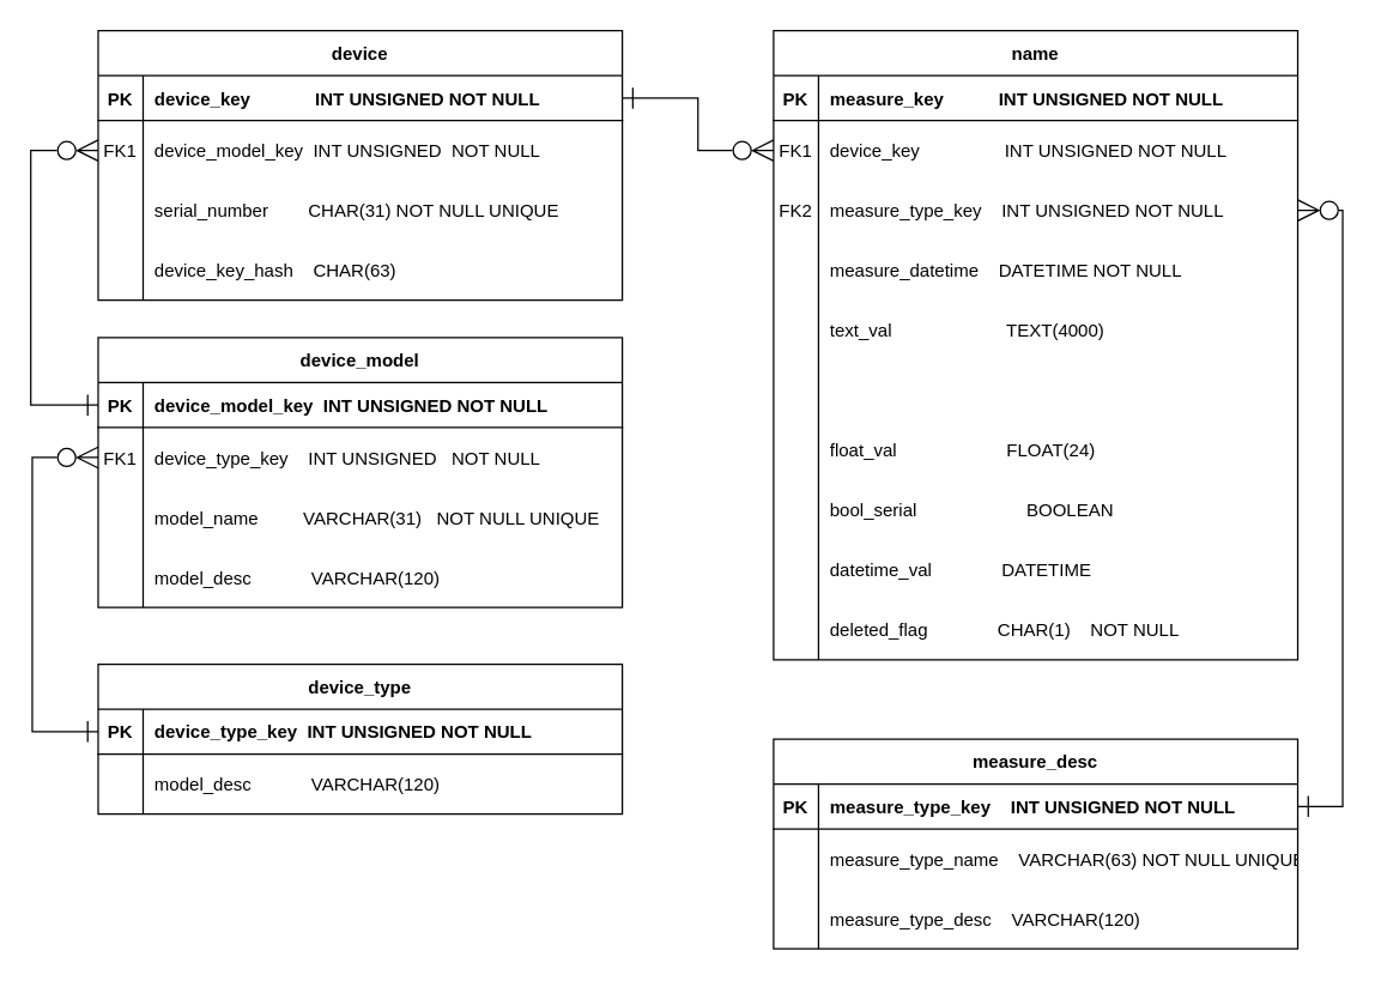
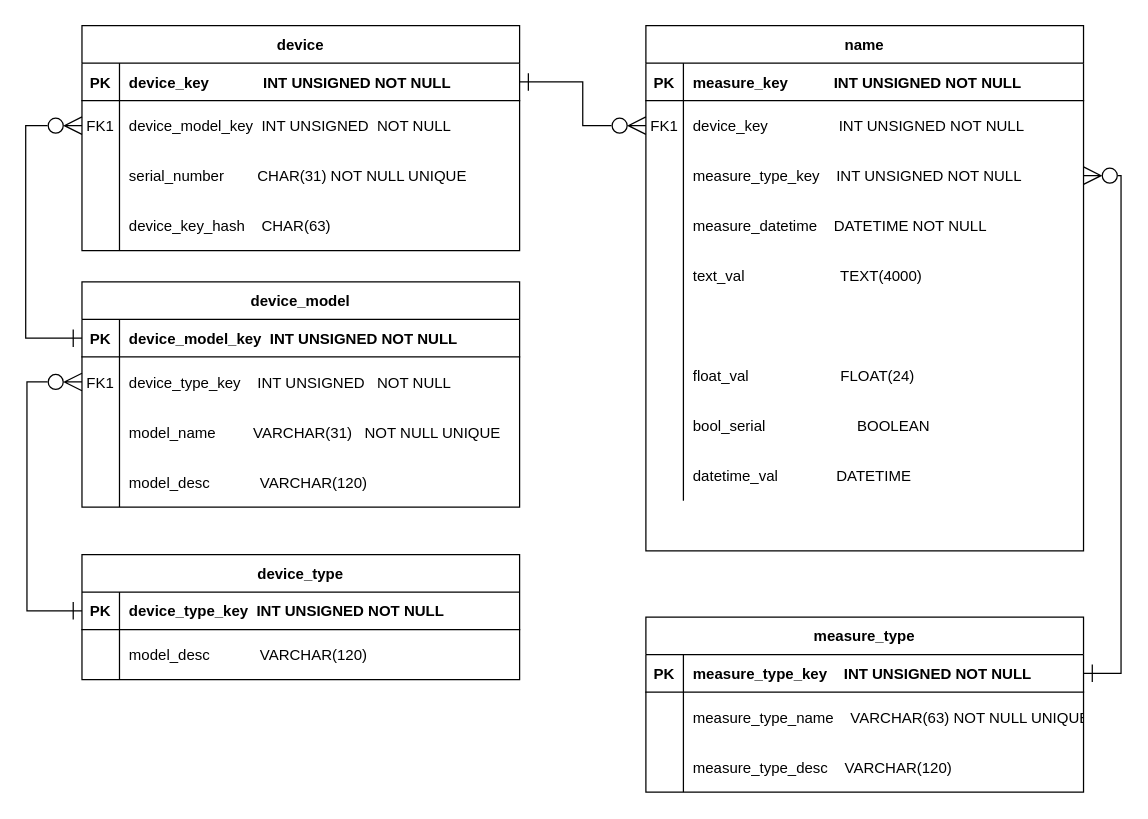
  <mxCell id="0" />
  <mxCell id="1" parent="0" />
  <mxCell id="2" value="device" style="shape=table;startSize=30;container=1;collapsible=1;childLayout=tableLayout;fixedRows=1;rowLines=0;fontStyle=1;align=center;resizeLast=1;" parent="1" vertex="1"><mxGeometry x="65" y="20" width="350" height="180" as="geometry" /></mxCell>
  <mxCell id="3" value="" style="shape=partialRectangle;collapsible=0;dropTarget=0;pointerEvents=0;fillColor=none;points=[[0,0.5],[1,0.5]];portConstraint=eastwest;top=0;left=0;right=0;bottom=1;" parent="2" vertex="1"><mxGeometry y="30" width="350" height="30" as="geometry" /></mxCell>
  <mxCell id="4" value="PK" style="shape=partialRectangle;overflow=hidden;connectable=0;fillColor=none;top=0;left=0;bottom=0;right=0;fontStyle=1;" parent="3" vertex="1"><mxGeometry width="30" height="30" as="geometry"><mxRectangle width="30" height="30" as="alternateBounds" /></mxGeometry></mxCell>
  <mxCell id="5" value="device_key             INT UNSIGNED NOT NULL " style="shape=partialRectangle;overflow=hidden;connectable=0;fillColor=none;top=0;left=0;bottom=0;right=0;align=left;spacingLeft=6;fontStyle=1;" parent="3" vertex="1"><mxGeometry x="30" width="320" height="30" as="geometry"><mxRectangle width="320" height="30" as="alternateBounds" /></mxGeometry></mxCell>
  <mxCell id="6" value="" style="shape=partialRectangle;collapsible=0;dropTarget=0;pointerEvents=0;fillColor=none;points=[[0,0.5],[1,0.5]];portConstraint=eastwest;top=0;left=0;right=0;bottom=0;" parent="2" vertex="1"><mxGeometry y="60" width="350" height="40" as="geometry" /></mxCell>
  <mxCell id="7" value="FK1" style="shape=partialRectangle;overflow=hidden;connectable=0;fillColor=none;top=0;left=0;bottom=0;right=0;" parent="6" vertex="1"><mxGeometry width="30" height="40" as="geometry"><mxRectangle width="30" height="40" as="alternateBounds" /></mxGeometry></mxCell>
  <mxCell id="8" value="device_model_key  INT UNSIGNED  NOT NULL" style="shape=partialRectangle;overflow=hidden;connectable=0;fillColor=none;top=0;left=0;bottom=0;right=0;align=left;spacingLeft=6;" parent="6" vertex="1"><mxGeometry x="30" width="320" height="40" as="geometry"><mxRectangle width="320" height="40" as="alternateBounds" /></mxGeometry></mxCell>
  <mxCell id="9" value="" style="shape=partialRectangle;collapsible=0;dropTarget=0;pointerEvents=0;fillColor=none;points=[[0,0.5],[1,0.5]];portConstraint=eastwest;top=0;left=0;right=0;bottom=0;" parent="2" vertex="1"><mxGeometry y="100" width="350" height="40" as="geometry" /></mxCell>
  <mxCell id="10" value="" style="shape=partialRectangle;overflow=hidden;connectable=0;fillColor=none;top=0;left=0;bottom=0;right=0;" parent="9" vertex="1"><mxGeometry width="30" height="40" as="geometry"><mxRectangle width="30" height="40" as="alternateBounds" /></mxGeometry></mxCell>
  <mxCell id="11" value="serial_number        CHAR(31) NOT NULL UNIQUE" style="shape=partialRectangle;overflow=hidden;connectable=0;fillColor=none;top=0;left=0;bottom=0;right=0;align=left;spacingLeft=6;" parent="9" vertex="1"><mxGeometry x="30" width="320" height="40" as="geometry"><mxRectangle width="320" height="40" as="alternateBounds" /></mxGeometry></mxCell>
  <mxCell id="12" value="" style="shape=partialRectangle;collapsible=0;dropTarget=0;pointerEvents=0;fillColor=none;points=[[0,0.5],[1,0.5]];portConstraint=eastwest;top=0;left=0;right=0;bottom=0;" parent="2" vertex="1"><mxGeometry y="140" width="350" height="40" as="geometry" /></mxCell>
  <mxCell id="13" value="" style="shape=partialRectangle;overflow=hidden;connectable=0;fillColor=none;top=0;left=0;bottom=0;right=0;" parent="12" vertex="1"><mxGeometry width="30" height="40" as="geometry"><mxRectangle width="30" height="40" as="alternateBounds" /></mxGeometry></mxCell>
  <mxCell id="14" value="device_key_hash    CHAR(63)" style="shape=partialRectangle;overflow=hidden;connectable=0;fillColor=none;top=0;left=0;bottom=0;right=0;align=left;spacingLeft=6;" parent="12" vertex="1"><mxGeometry x="30" width="320" height="40" as="geometry"><mxRectangle width="320" height="40" as="alternateBounds" /></mxGeometry></mxCell>
  <mxCell id="15" value="device_model" style="shape=table;startSize=30;container=1;collapsible=1;childLayout=tableLayout;fixedRows=1;rowLines=0;fontStyle=1;align=center;resizeLast=1;" parent="1" vertex="1"><mxGeometry x="65" y="225" width="350" height="180" as="geometry" /></mxCell>
  <mxCell id="16" value="" style="shape=partialRectangle;collapsible=0;dropTarget=0;pointerEvents=0;fillColor=none;points=[[0,0.5],[1,0.5]];portConstraint=eastwest;top=0;left=0;right=0;bottom=1;" parent="15" vertex="1"><mxGeometry y="30" width="350" height="30" as="geometry" /></mxCell>
  <mxCell id="17" value="PK" style="shape=partialRectangle;overflow=hidden;connectable=0;fillColor=none;top=0;left=0;bottom=0;right=0;fontStyle=1;" parent="16" vertex="1"><mxGeometry width="30" height="30" as="geometry"><mxRectangle width="30" height="30" as="alternateBounds" /></mxGeometry></mxCell>
  <mxCell id="18" value="device_model_key  INT UNSIGNED NOT NULL " style="shape=partialRectangle;overflow=hidden;connectable=0;fillColor=none;top=0;left=0;bottom=0;right=0;align=left;spacingLeft=6;fontStyle=1;" parent="16" vertex="1"><mxGeometry x="30" width="320" height="30" as="geometry"><mxRectangle width="320" height="30" as="alternateBounds" /></mxGeometry></mxCell>
  <mxCell id="19" value="" style="shape=partialRectangle;collapsible=0;dropTarget=0;pointerEvents=0;fillColor=none;points=[[0,0.5],[1,0.5]];portConstraint=eastwest;top=0;left=0;right=0;bottom=0;" parent="15" vertex="1"><mxGeometry y="60" width="350" height="40" as="geometry" /></mxCell>
  <mxCell id="20" value="FK1" style="shape=partialRectangle;overflow=hidden;connectable=0;fillColor=none;top=0;left=0;bottom=0;right=0;" parent="19" vertex="1"><mxGeometry width="30" height="40" as="geometry"><mxRectangle width="30" height="40" as="alternateBounds" /></mxGeometry></mxCell>
  <mxCell id="21" value="device_type_key    INT UNSIGNED   NOT NULL" style="shape=partialRectangle;overflow=hidden;connectable=0;fillColor=none;top=0;left=0;bottom=0;right=0;align=left;spacingLeft=6;" parent="19" vertex="1"><mxGeometry x="30" width="320" height="40" as="geometry"><mxRectangle width="320" height="40" as="alternateBounds" /></mxGeometry></mxCell>
  <mxCell id="22" value="" style="shape=partialRectangle;collapsible=0;dropTarget=0;pointerEvents=0;fillColor=none;points=[[0,0.5],[1,0.5]];portConstraint=eastwest;top=0;left=0;right=0;bottom=0;" parent="15" vertex="1"><mxGeometry y="100" width="350" height="40" as="geometry" /></mxCell>
  <mxCell id="23" value="" style="shape=partialRectangle;overflow=hidden;connectable=0;fillColor=none;top=0;left=0;bottom=0;right=0;" parent="22" vertex="1"><mxGeometry width="30" height="40" as="geometry"><mxRectangle width="30" height="40" as="alternateBounds" /></mxGeometry></mxCell>
  <mxCell id="24" value="model_name         VARCHAR(31)   NOT NULL UNIQUE" style="shape=partialRectangle;overflow=hidden;connectable=0;fillColor=none;top=0;left=0;bottom=0;right=0;align=left;spacingLeft=6;" parent="22" vertex="1"><mxGeometry x="30" width="320" height="40" as="geometry"><mxRectangle width="320" height="40" as="alternateBounds" /></mxGeometry></mxCell>
  <mxCell id="25" value="" style="shape=partialRectangle;collapsible=0;dropTarget=0;pointerEvents=0;fillColor=none;points=[[0,0.5],[1,0.5]];portConstraint=eastwest;top=0;left=0;right=0;bottom=0;" parent="15" vertex="1"><mxGeometry y="140" width="350" height="40" as="geometry" /></mxCell>
  <mxCell id="26" value="" style="shape=partialRectangle;overflow=hidden;connectable=0;fillColor=none;top=0;left=0;bottom=0;right=0;" parent="25" vertex="1"><mxGeometry width="30" height="40" as="geometry"><mxRectangle width="30" height="40" as="alternateBounds" /></mxGeometry></mxCell>
  <mxCell id="27" value="model_desc            VARCHAR(120)" style="shape=partialRectangle;overflow=hidden;connectable=0;fillColor=none;top=0;left=0;bottom=0;right=0;align=left;spacingLeft=6;" parent="25" vertex="1"><mxGeometry x="30" width="320" height="40" as="geometry"><mxRectangle width="320" height="40" as="alternateBounds" /></mxGeometry></mxCell>
  <mxCell id="28" style="edgeStyle=orthogonalEdgeStyle;rounded=0;orthogonalLoop=1;jettySize=auto;html=1;entryX=0;entryY=0.5;entryDx=0;entryDy=0;exitX=0;exitY=0.5;exitDx=0;exitDy=0;endSize=12;startSize=12;startArrow=ERone;startFill=0;endArrow=ERzeroToMany;endFill=0;" parent="1" source="30" target="19" edge="1"><mxGeometry relative="1" as="geometry"><Array as="points"><mxPoint x="21" y="488" /><mxPoint x="21" y="305" /></Array></mxGeometry></mxCell>
  <mxCell id="29" value="device_type" style="shape=table;startSize=30;container=1;collapsible=1;childLayout=tableLayout;fixedRows=1;rowLines=0;fontStyle=1;align=center;resizeLast=1;" parent="1" vertex="1"><mxGeometry x="65" y="443" width="350" height="100" as="geometry" /></mxCell>
  <mxCell id="30" value="" style="shape=partialRectangle;collapsible=0;dropTarget=0;pointerEvents=0;fillColor=none;points=[[0,0.5],[1,0.5]];portConstraint=eastwest;top=0;left=0;right=0;bottom=1;" parent="29" vertex="1"><mxGeometry y="30" width="350" height="30" as="geometry" /></mxCell>
  <mxCell id="31" value="PK" style="shape=partialRectangle;overflow=hidden;connectable=0;fillColor=none;top=0;left=0;bottom=0;right=0;fontStyle=1;" parent="30" vertex="1"><mxGeometry width="30" height="30" as="geometry"><mxRectangle width="30" height="30" as="alternateBounds" /></mxGeometry></mxCell>
  <mxCell id="32" value="device_type_key  INT UNSIGNED NOT NULL " style="shape=partialRectangle;overflow=hidden;connectable=0;fillColor=none;top=0;left=0;bottom=0;right=0;align=left;spacingLeft=6;fontStyle=1;" parent="30" vertex="1"><mxGeometry x="30" width="320" height="30" as="geometry"><mxRectangle width="320" height="30" as="alternateBounds" /></mxGeometry></mxCell>
  <mxCell id="33" value="" style="shape=partialRectangle;collapsible=0;dropTarget=0;pointerEvents=0;fillColor=none;points=[[0,0.5],[1,0.5]];portConstraint=eastwest;top=0;left=0;right=0;bottom=0;" parent="29" vertex="1"><mxGeometry y="60" width="350" height="40" as="geometry" /></mxCell>
  <mxCell id="34" value="" style="shape=partialRectangle;overflow=hidden;connectable=0;fillColor=none;top=0;left=0;bottom=0;right=0;" parent="33" vertex="1"><mxGeometry width="30" height="40" as="geometry"><mxRectangle width="30" height="40" as="alternateBounds" /></mxGeometry></mxCell>
  <mxCell id="35" value="model_desc            VARCHAR(120)" style="shape=partialRectangle;overflow=hidden;connectable=0;fillColor=none;top=0;left=0;bottom=0;right=0;align=left;spacingLeft=6;" parent="33" vertex="1"><mxGeometry x="30" width="320" height="40" as="geometry"><mxRectangle width="320" height="40" as="alternateBounds" /></mxGeometry></mxCell>
- <mxCell id="36" value="measure_desc" style="shape=table;startSize=30;container=1;collapsible=1;childLayout=tableLayout;fixedRows=1;rowLines=0;fontStyle=1;align=center;resizeLast=1;" parent="1" vertex="1"><mxGeometry x="516" y="493" width="350" height="140" as="geometry" /></mxCell>
+ <mxCell id="36" value="measure_type" style="shape=table;startSize=30;container=1;collapsible=1;childLayout=tableLayout;fixedRows=1;rowLines=0;fontStyle=1;align=center;resizeLast=1;" parent="1" vertex="1"><mxGeometry x="516" y="493" width="350" height="140" as="geometry" /></mxCell>
  <mxCell id="37" value="" style="shape=partialRectangle;collapsible=0;dropTarget=0;pointerEvents=0;fillColor=none;points=[[0,0.5],[1,0.5]];portConstraint=eastwest;top=0;left=0;right=0;bottom=1;" parent="36" vertex="1"><mxGeometry y="30" width="350" height="30" as="geometry" /></mxCell>
  <mxCell id="38" value="PK" style="shape=partialRectangle;overflow=hidden;connectable=0;fillColor=none;top=0;left=0;bottom=0;right=0;fontStyle=1;" parent="37" vertex="1"><mxGeometry width="30" height="30" as="geometry"><mxRectangle width="30" height="30" as="alternateBounds" /></mxGeometry></mxCell>
  <mxCell id="39" value="measure_type_key    INT UNSIGNED NOT NULL" style="shape=partialRectangle;overflow=hidden;connectable=0;fillColor=none;top=0;left=0;bottom=0;right=0;align=left;spacingLeft=6;fontStyle=1;" parent="37" vertex="1"><mxGeometry x="30" width="320" height="30" as="geometry"><mxRectangle width="320" height="30" as="alternateBounds" /></mxGeometry></mxCell>
  <mxCell id="40" value="" style="shape=partialRectangle;collapsible=0;dropTarget=0;pointerEvents=0;fillColor=none;points=[[0,0.5],[1,0.5]];portConstraint=eastwest;top=0;left=0;right=0;bottom=0;" parent="36" vertex="1"><mxGeometry y="60" width="350" height="40" as="geometry" /></mxCell>
  <mxCell id="41" value="" style="shape=partialRectangle;overflow=hidden;connectable=0;fillColor=none;top=0;left=0;bottom=0;right=0;" parent="40" vertex="1"><mxGeometry width="30" height="40" as="geometry"><mxRectangle width="30" height="40" as="alternateBounds" /></mxGeometry></mxCell>
  <mxCell id="42" value="measure_type_name    VARCHAR(63) NOT NULL UNIQUE" style="shape=partialRectangle;overflow=hidden;connectable=0;fillColor=none;top=0;left=0;bottom=0;right=0;align=left;spacingLeft=6;" parent="40" vertex="1"><mxGeometry x="30" width="320" height="40" as="geometry"><mxRectangle width="320" height="40" as="alternateBounds" /></mxGeometry></mxCell>
  <mxCell id="43" value="" style="shape=partialRectangle;collapsible=0;dropTarget=0;pointerEvents=0;fillColor=none;points=[[0,0.5],[1,0.5]];portConstraint=eastwest;top=0;left=0;right=0;bottom=0;" parent="36" vertex="1"><mxGeometry y="100" width="350" height="40" as="geometry" /></mxCell>
  <mxCell id="44" value="" style="shape=partialRectangle;overflow=hidden;connectable=0;fillColor=none;top=0;left=0;bottom=0;right=0;" parent="43" vertex="1"><mxGeometry width="30" height="40" as="geometry"><mxRectangle width="30" height="40" as="alternateBounds" /></mxGeometry></mxCell>
  <mxCell id="45" value="measure_type_desc    VARCHAR(120)" style="shape=partialRectangle;overflow=hidden;connectable=0;fillColor=none;top=0;left=0;bottom=0;right=0;align=left;spacingLeft=6;" parent="43" vertex="1"><mxGeometry x="30" width="320" height="40" as="geometry"><mxRectangle width="320" height="40" as="alternateBounds" /></mxGeometry></mxCell>
  <mxCell id="46" value="name" style="shape=table;startSize=30;container=1;collapsible=1;childLayout=tableLayout;fixedRows=1;rowLines=0;fontStyle=1;align=center;resizeLast=1;" parent="1" vertex="1"><mxGeometry x="516" y="20" width="350" height="420" as="geometry" /></mxCell>
  <mxCell id="47" value="" style="shape=partialRectangle;collapsible=0;dropTarget=0;pointerEvents=0;fillColor=none;points=[[0,0.5],[1,0.5]];portConstraint=eastwest;top=0;left=0;right=0;bottom=1;" parent="46" vertex="1"><mxGeometry y="30" width="350" height="30" as="geometry" /></mxCell>
  <mxCell id="48" value="PK" style="shape=partialRectangle;overflow=hidden;connectable=0;fillColor=none;top=0;left=0;bottom=0;right=0;fontStyle=1;" parent="47" vertex="1"><mxGeometry width="30" height="30" as="geometry"><mxRectangle width="30" height="30" as="alternateBounds" /></mxGeometry></mxCell>
  <mxCell id="49" value="measure_key           INT UNSIGNED NOT NULL" style="shape=partialRectangle;overflow=hidden;connectable=0;fillColor=none;top=0;left=0;bottom=0;right=0;align=left;spacingLeft=6;fontStyle=1;" parent="47" vertex="1"><mxGeometry x="30" width="320" height="30" as="geometry"><mxRectangle width="320" height="30" as="alternateBounds" /></mxGeometry></mxCell>
  <mxCell id="50" value="" style="shape=partialRectangle;collapsible=0;dropTarget=0;pointerEvents=0;fillColor=none;points=[[0,0.5],[1,0.5]];portConstraint=eastwest;top=0;left=0;right=0;bottom=0;" parent="46" vertex="1"><mxGeometry y="60" width="350" height="40" as="geometry" /></mxCell>
  <mxCell id="51" value="FK1" style="shape=partialRectangle;overflow=hidden;connectable=0;fillColor=none;top=0;left=0;bottom=0;right=0;" parent="50" vertex="1"><mxGeometry width="30" height="40" as="geometry"><mxRectangle width="30" height="40" as="alternateBounds" /></mxGeometry></mxCell>
  <mxCell id="52" value="device_key                 INT UNSIGNED NOT NULL" style="shape=partialRectangle;overflow=hidden;connectable=0;fillColor=none;top=0;left=0;bottom=0;right=0;align=left;spacingLeft=6;" parent="50" vertex="1"><mxGeometry x="30" width="320" height="40" as="geometry"><mxRectangle width="320" height="40" as="alternateBounds" /></mxGeometry></mxCell>
  <mxCell id="53" value="" style="shape=partialRectangle;collapsible=0;dropTarget=0;pointerEvents=0;fillColor=none;points=[[0,0.5],[1,0.5]];portConstraint=eastwest;top=0;left=0;right=0;bottom=0;" parent="46" vertex="1"><mxGeometry y="100" width="350" height="40" as="geometry" /></mxCell>
- <mxCell id="54" value="FK2" style="shape=partialRectangle;overflow=hidden;connectable=0;fillColor=none;top=0;left=0;bottom=0;right=0;" parent="53" vertex="1"><mxGeometry width="30" height="40" as="geometry"><mxRectangle width="30" height="40" as="alternateBounds" /></mxGeometry></mxCell>
  <mxCell id="55" value="measure_type_key    INT UNSIGNED NOT NULL" style="shape=partialRectangle;overflow=hidden;connectable=0;fillColor=none;top=0;left=0;bottom=0;right=0;align=left;spacingLeft=6;" parent="53" vertex="1"><mxGeometry x="30" width="320" height="40" as="geometry"><mxRectangle width="320" height="40" as="alternateBounds" /></mxGeometry></mxCell>
  <mxCell id="56" value="" style="shape=partialRectangle;collapsible=0;dropTarget=0;pointerEvents=0;fillColor=none;points=[[0,0.5],[1,0.5]];portConstraint=eastwest;top=0;left=0;right=0;bottom=0;" parent="46" vertex="1"><mxGeometry y="140" width="350" height="40" as="geometry" /></mxCell>
  <mxCell id="57" value="" style="shape=partialRectangle;overflow=hidden;connectable=0;fillColor=none;top=0;left=0;bottom=0;right=0;" parent="56" vertex="1"><mxGeometry width="30" height="40" as="geometry"><mxRectangle width="30" height="40" as="alternateBounds" /></mxGeometry></mxCell>
  <mxCell id="58" value="measure_datetime    DATETIME NOT NULL" style="shape=partialRectangle;overflow=hidden;connectable=0;fillColor=none;top=0;left=0;bottom=0;right=0;align=left;spacingLeft=6;" parent="56" vertex="1"><mxGeometry x="30" width="320" height="40" as="geometry"><mxRectangle width="320" height="40" as="alternateBounds" /></mxGeometry></mxCell>
  <mxCell id="59" value="" style="shape=partialRectangle;collapsible=0;dropTarget=0;pointerEvents=0;fillColor=none;points=[[0,0.5],[1,0.5]];portConstraint=eastwest;top=0;left=0;right=0;bottom=0;" parent="46" vertex="1"><mxGeometry y="180" width="350" height="40" as="geometry" /></mxCell>
  <mxCell id="60" value="" style="shape=partialRectangle;overflow=hidden;connectable=0;fillColor=none;top=0;left=0;bottom=0;right=0;" parent="59" vertex="1"><mxGeometry width="30" height="40" as="geometry"><mxRectangle width="30" height="40" as="alternateBounds" /></mxGeometry></mxCell>
  <mxCell id="61" value="text_val                       TEXT(4000)" style="shape=partialRectangle;overflow=hidden;connectable=0;fillColor=none;top=0;left=0;bottom=0;right=0;align=left;spacingLeft=6;" parent="59" vertex="1"><mxGeometry x="30" width="320" height="40" as="geometry"><mxRectangle width="320" height="40" as="alternateBounds" /></mxGeometry></mxCell>
  <mxCell id="62" value="" style="shape=partialRectangle;collapsible=0;dropTarget=0;pointerEvents=0;fillColor=none;points=[[0,0.5],[1,0.5]];portConstraint=eastwest;top=0;left=0;right=0;bottom=0;" parent="46" vertex="1"><mxGeometry y="220" width="350" height="40" as="geometry" /></mxCell>
  <mxCell id="63" value="" style="shape=partialRectangle;overflow=hidden;connectable=0;fillColor=none;top=0;left=0;bottom=0;right=0;" parent="62" vertex="1"><mxGeometry width="30" height="40" as="geometry"><mxRectangle width="30" height="40" as="alternateBounds" /></mxGeometry></mxCell>
  <mxCell id="64" value="" style="shape=partialRectangle;collapsible=0;dropTarget=0;pointerEvents=0;fillColor=none;points=[[0,0.5],[1,0.5]];portConstraint=eastwest;top=0;left=0;right=0;bottom=0;" parent="46" vertex="1"><mxGeometry y="260" width="350" height="40" as="geometry" /></mxCell>
  <mxCell id="65" value="" style="shape=partialRectangle;overflow=hidden;connectable=0;fillColor=none;top=0;left=0;bottom=0;right=0;" parent="64" vertex="1"><mxGeometry width="30" height="40" as="geometry"><mxRectangle width="30" height="40" as="alternateBounds" /></mxGeometry></mxCell>
  <mxCell id="66" value="float_val                      FLOAT(24)" style="shape=partialRectangle;overflow=hidden;connectable=0;fillColor=none;top=0;left=0;bottom=0;right=0;align=left;spacingLeft=6;" parent="64" vertex="1"><mxGeometry x="30" width="320" height="40" as="geometry"><mxRectangle width="320" height="40" as="alternateBounds" /></mxGeometry></mxCell>
  <mxCell id="67" value="" style="shape=partialRectangle;collapsible=0;dropTarget=0;pointerEvents=0;fillColor=none;points=[[0,0.5],[1,0.5]];portConstraint=eastwest;top=0;left=0;right=0;bottom=0;" parent="46" vertex="1"><mxGeometry y="300" width="350" height="40" as="geometry" /></mxCell>
  <mxCell id="68" value="" style="shape=partialRectangle;overflow=hidden;connectable=0;fillColor=none;top=0;left=0;bottom=0;right=0;" parent="67" vertex="1"><mxGeometry width="30" height="40" as="geometry"><mxRectangle width="30" height="40" as="alternateBounds" /></mxGeometry></mxCell>
  <mxCell id="69" value="bool_serial                      BOOLEAN" style="shape=partialRectangle;overflow=hidden;connectable=0;fillColor=none;top=0;left=0;bottom=0;right=0;align=left;spacingLeft=6;" parent="67" vertex="1"><mxGeometry x="30" width="320" height="40" as="geometry"><mxRectangle width="320" height="40" as="alternateBounds" /></mxGeometry></mxCell>
  <mxCell id="70" value="" style="shape=partialRectangle;collapsible=0;dropTarget=0;pointerEvents=0;fillColor=none;points=[[0,0.5],[1,0.5]];portConstraint=eastwest;top=0;left=0;right=0;bottom=0;" parent="46" vertex="1"><mxGeometry y="340" width="350" height="40" as="geometry" /></mxCell>
  <mxCell id="71" value="" style="shape=partialRectangle;overflow=hidden;connectable=0;fillColor=none;top=0;left=0;bottom=0;right=0;" parent="70" vertex="1"><mxGeometry width="30" height="40" as="geometry"><mxRectangle width="30" height="40" as="alternateBounds" /></mxGeometry></mxCell>
  <mxCell id="72" value="datetime_val              DATETIME" style="shape=partialRectangle;overflow=hidden;connectable=0;fillColor=none;top=0;left=0;bottom=0;right=0;align=left;spacingLeft=6;" parent="70" vertex="1"><mxGeometry x="30" width="320" height="40" as="geometry"><mxRectangle width="320" height="40" as="alternateBounds" /></mxGeometry></mxCell>
  <mxCell id="73" value="" style="shape=partialRectangle;collapsible=0;dropTarget=0;pointerEvents=0;fillColor=none;points=[[0,0.5],[1,0.5]];portConstraint=eastwest;top=0;left=0;right=0;bottom=0;" parent="46" vertex="1"><mxGeometry y="380" width="350" height="40" as="geometry" /></mxCell>
  <mxCell id="74" value="" style="shape=partialRectangle;overflow=hidden;connectable=0;fillColor=none;top=0;left=0;bottom=0;right=0;" parent="73" vertex="1"><mxGeometry width="30" height="40" as="geometry"><mxRectangle width="30" height="40" as="alternateBounds" /></mxGeometry></mxCell>
- <mxCell id="75" value="deleted_flag              CHAR(1)    NOT NULL" style="shape=partialRectangle;overflow=hidden;connectable=0;fillColor=none;top=0;left=0;bottom=0;right=0;align=left;spacingLeft=6;" parent="73" vertex="1"><mxGeometry x="30" width="320" height="40" as="geometry"><mxRectangle width="320" height="40" as="alternateBounds" /></mxGeometry></mxCell>
  <mxCell id="76" style="edgeStyle=orthogonalEdgeStyle;rounded=0;orthogonalLoop=1;jettySize=auto;html=1;entryX=1;entryY=0.5;entryDx=0;entryDy=0;endSize=12;startSize=12;endArrow=ERone;endFill=0;startArrow=ERzeroToMany;startFill=0;" parent="1" source="50" target="3" edge="1"><mxGeometry relative="1" as="geometry" /></mxCell>
  <mxCell id="77" style="edgeStyle=orthogonalEdgeStyle;rounded=0;orthogonalLoop=1;jettySize=auto;html=1;entryX=1;entryY=0.5;entryDx=0;entryDy=0;endSize=12;startSize=12;startArrow=ERone;startFill=0;endArrow=ERzeroToMany;endFill=0;" parent="1" source="37" target="53" edge="1"><mxGeometry relative="1" as="geometry"><Array as="points"><mxPoint x="896" y="538" /><mxPoint x="896" y="140" /></Array></mxGeometry></mxCell>
  <mxCell id="78" style="edgeStyle=orthogonalEdgeStyle;rounded=0;orthogonalLoop=1;jettySize=auto;html=1;entryX=0;entryY=0.5;entryDx=0;entryDy=0;endSize=12;startSize=12;endArrow=ERone;endFill=0;startArrow=ERzeroToMany;startFill=0;" edge="1" parent="1" source="6" target="16"><mxGeometry relative="1" as="geometry"><Array as="points"><mxPoint x="20" y="100" /><mxPoint x="20" y="270" /></Array></mxGeometry></mxCell>
